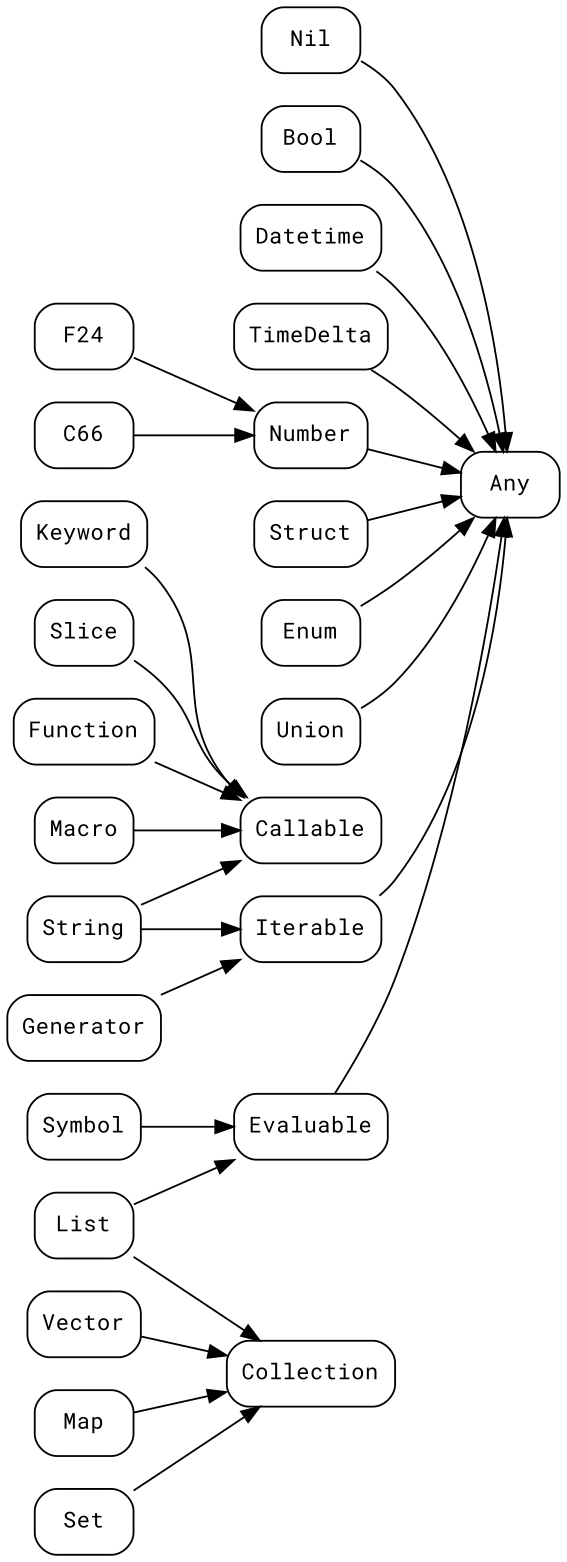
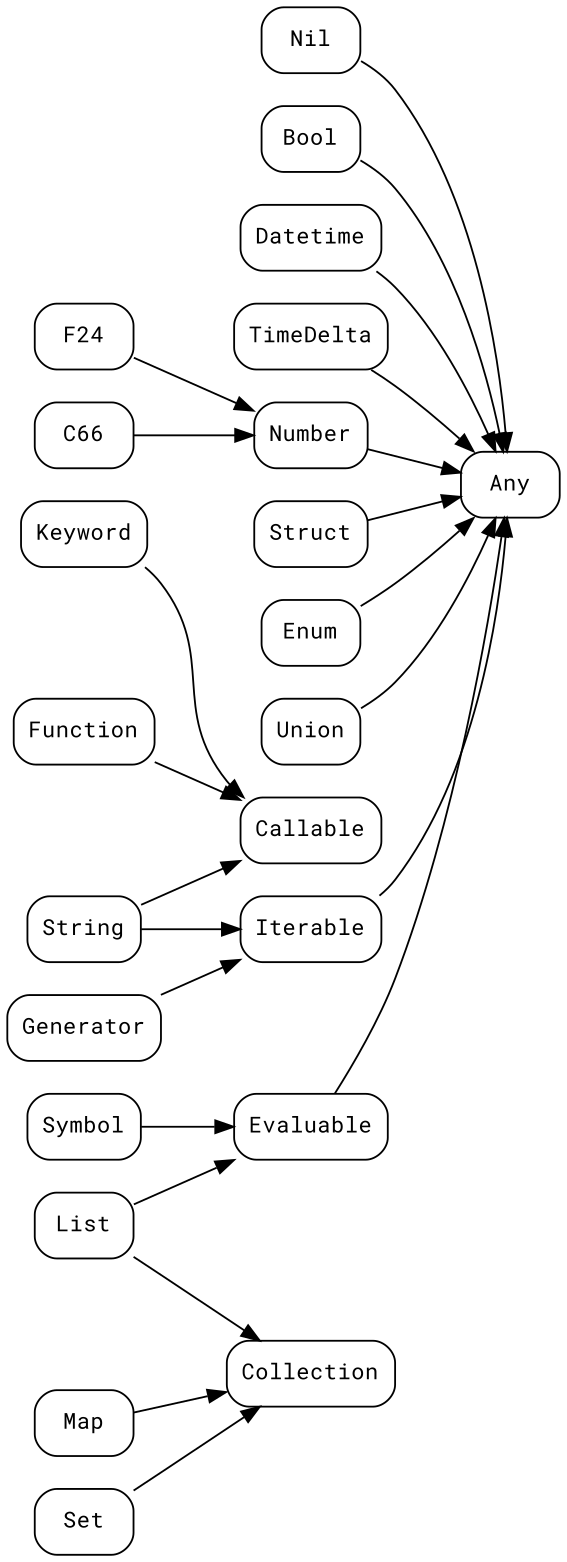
  digraph {
    fontname="Roboto Mono"
    rankdir=LR
    node [fontname="Roboto Mono" fontsize=12 shape=box style=rounded]
    edge [fontname="Roboto Mono"]
    Nil
    Any
    Bool
    Datetime
    TimeDelta
    Number
    Struct
    Enum
    Union
    n10 [label=F24]
    n11 [label=C66]
    Keyword
    Callable
-   Slice
    Function
-   Macro
    String
    Iterable
    List
    Evaluable
    Collection
    Symbol
    Generator
-   Vector
    Map
    Set
    Nil -> Any
    Bool -> Any
    Datetime -> Any
    TimeDelta -> Any
    Number -> Any
    Struct -> Any
    Enum -> Any
    Union -> Any
    n10 -> Number
    n11 -> Number
    Keyword -> Callable
-   Slice -> Callable
    Function -> Callable
-   Macro -> Callable
    String -> Callable
    String -> Iterable
    Iterable -> Any
    List -> Evaluable
    List -> Collection
    Evaluable -> Any
    Symbol -> Evaluable
    Generator -> Iterable
-   Vector -> Collection
    Map -> Collection
    Set -> Collection
  }
